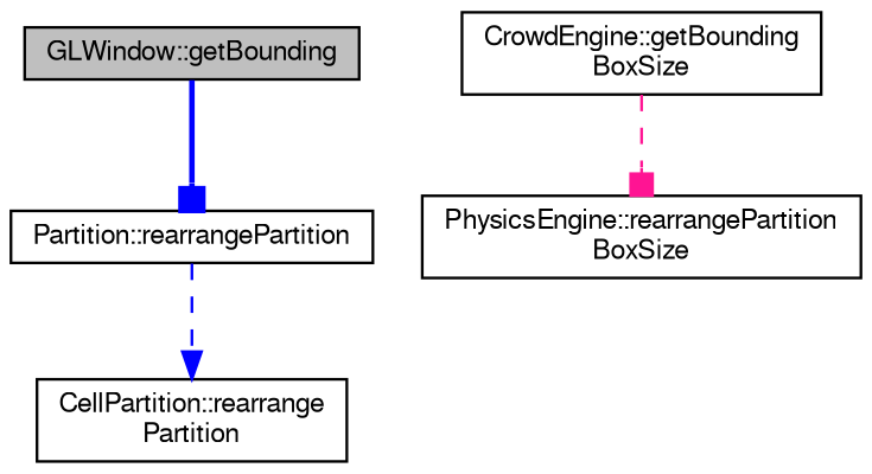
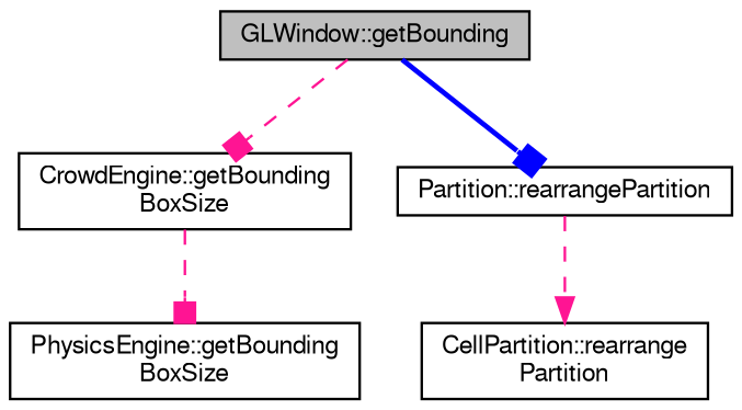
  digraph {
    rankdir=TB
    node [color=black fillcolor=white fontname=FreeSans fontsize=10 shape=record style=filled]
    edge [arrowhead=box color=deeppink fontname=FreeSans fontsize=10 labelfontname=FreeSans labelfontsize=10 style=dashed]
    n1 [fillcolor=grey75 fontcolor=black height=0.2 label="GLWindow::getBounding" width=0.4]
    n2 [height=0.2 label="CrowdEngine::getBounding\lBoxSize" width=0.4]
    n3 [height=0.2 label="Partition::rearrangePartition" width=0.4]
-   n4 [height=0.2 label="PhysicsEngine::rearrangePartition\lBoxSize" width=0.4]
+   n4 [height=0.2 label="PhysicsEngine::getBounding\lBoxSize" width=0.4]
    n5 [height=0.2 label="CellPartition::rearrange\lPartition" width=0.4]
+   n1 -> n2
    n1 -> n3 [color=blue style=bold]
    n2 -> n4
-   n3 -> n5 [arrowhead=normal color=blue]
+   n3 -> n5 [arrowhead=normal]
  }
